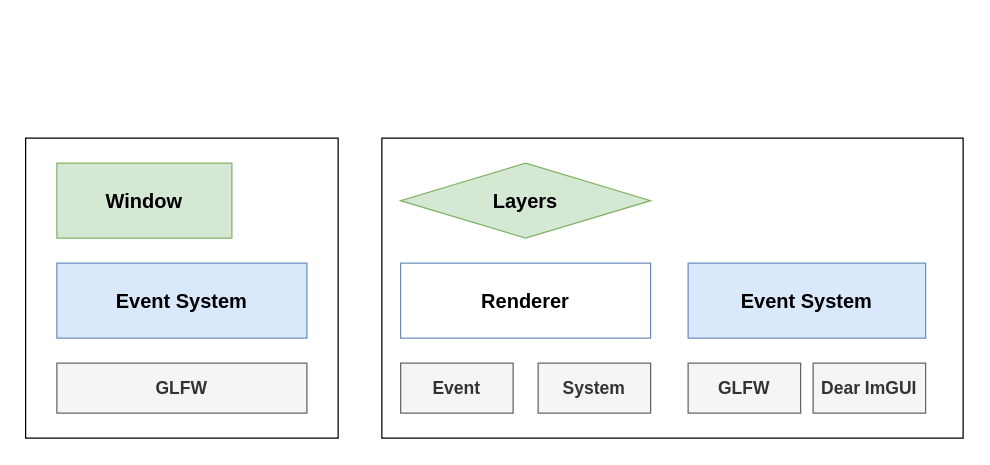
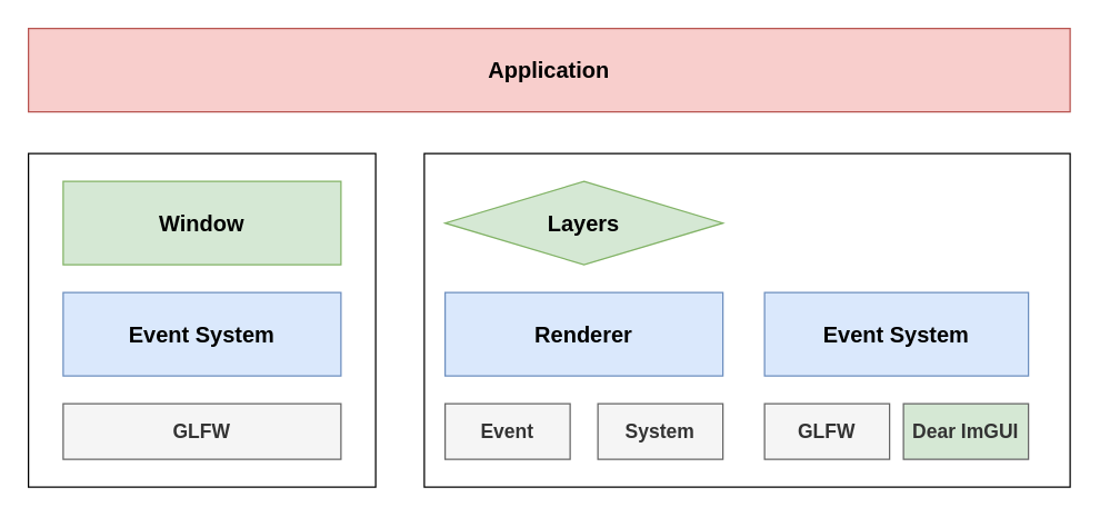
  <mxCell id="0" />
  <mxCell id="1" parent="0" />
  <mxCell id="2" value="" style="rounded=0;whiteSpace=wrap;html=1;" vertex="1" parent="1"><mxGeometry x="20" y="110" width="250" height="240" as="geometry" /></mxCell>
  <mxCell id="3" value="" style="rounded=0;whiteSpace=wrap;html=1;" vertex="1" parent="1"><mxGeometry x="305" y="110" width="465" height="240" as="geometry" /></mxCell>
- <mxCell id="4" value="Renderer" style="rounded=0;whiteSpace=wrap;html=1;fillColor=#ffffff;strokeColor=#6c8ebf;fontSize=16;fontStyle=1;" vertex="1" parent="1"><mxGeometry x="320" y="210" width="200" height="60" as="geometry" /></mxCell>
+ <mxCell id="4" value="Renderer" style="rounded=0;whiteSpace=wrap;html=1;fillColor=#dae8fc;strokeColor=#6c8ebf;fontSize=16;fontStyle=1" vertex="1" parent="1"><mxGeometry x="320" y="210" width="200" height="60" as="geometry" /></mxCell>
  <mxCell id="5" value="Event System" style="rounded=0;whiteSpace=wrap;html=1;fontSize=16;fontStyle=1;fillColor=#dae8fc;strokeColor=#6c8ebf;" vertex="1" parent="1"><mxGeometry x="45" y="210" width="200" height="60" as="geometry" /></mxCell>
  <mxCell id="6" value="Event" style="rounded=0;whiteSpace=wrap;html=1;fillColor=#f5f5f5;fontColor=#333333;strokeColor=#666666;fontSize=14;fontStyle=1" vertex="1" parent="1"><mxGeometry x="320" y="290" width="90" height="40" as="geometry" /></mxCell>
  <mxCell id="7" value="System" style="rounded=0;whiteSpace=wrap;html=1;fillColor=#f5f5f5;fontColor=#333333;strokeColor=#666666;fontSize=14;fontStyle=1" vertex="1" parent="1"><mxGeometry x="430" y="290" width="90" height="40" as="geometry" /></mxCell>
  <mxCell id="8" value="GLFW" style="rounded=0;whiteSpace=wrap;html=1;fillColor=#f5f5f5;fontColor=#333333;strokeColor=#666666;fontSize=14;fontStyle=1" vertex="1" parent="1"><mxGeometry x="45" y="290" width="200" height="40" as="geometry" /></mxCell>
  <mxCell id="9" value="Layers" style="rhombus;whiteSpace=wrap;html=1;fillColor=#d5e8d4;strokeColor=#82b366;fontSize=16;fontStyle=1;" vertex="1" parent="1"><mxGeometry x="320" y="130" width="200" height="60" as="geometry" /></mxCell>
- <mxCell id="11" value="Window" style="rounded=0;whiteSpace=wrap;html=1;fillColor=#d5e8d4;strokeColor=#82b366;fontSize=16;fontStyle=1" vertex="1" parent="1"><mxGeometry x="45" y="130" width="140" height="60" as="geometry" /></mxCell>
+ <mxCell id="10" value="Application" style="rounded=0;whiteSpace=wrap;html=1;fillColor=#f8cecc;strokeColor=#b85450;fontSize=16;fontStyle=1" vertex="1" parent="1"><mxGeometry x="20" y="20" width="750" height="60" as="geometry" /></mxCell>
+ <mxCell id="11" value="Window" style="rounded=0;whiteSpace=wrap;html=1;fillColor=#d5e8d4;strokeColor=#82b366;fontSize=16;fontStyle=1" vertex="1" parent="1"><mxGeometry x="45" y="130" width="200" height="60" as="geometry" /></mxCell>
  <mxCell id="12" value="Event System" style="rounded=0;whiteSpace=wrap;html=1;fontSize=16;fontStyle=1;fillColor=#dae8fc;strokeColor=#6c8ebf;" vertex="1" parent="1"><mxGeometry x="550" y="210" width="190" height="60" as="geometry" /></mxCell>
  <mxCell id="13" value="GLFW" style="rounded=0;whiteSpace=wrap;html=1;fillColor=#f5f5f5;fontColor=#333333;strokeColor=#666666;fontSize=14;fontStyle=1" vertex="1" parent="1"><mxGeometry x="550" y="290" width="90" height="40" as="geometry" /></mxCell>
- <mxCell id="14" value="Dear ImGUI" style="rounded=0;whiteSpace=wrap;html=1;fillColor=#f5f5f5;fontColor=#333333;strokeColor=#666666;fontSize=14;fontStyle=1" vertex="1" parent="1"><mxGeometry x="650" y="290" width="90" height="40" as="geometry" /></mxCell>
+ <mxCell id="14" value="Dear ImGUI" style="rounded=0;whiteSpace=wrap;html=1;fillColor=#d5e8d4;fontColor=#333333;strokeColor=#666666;fontSize=14;fontStyle=1;" vertex="1" parent="1"><mxGeometry x="650" y="290" width="90" height="40" as="geometry" /></mxCell>
